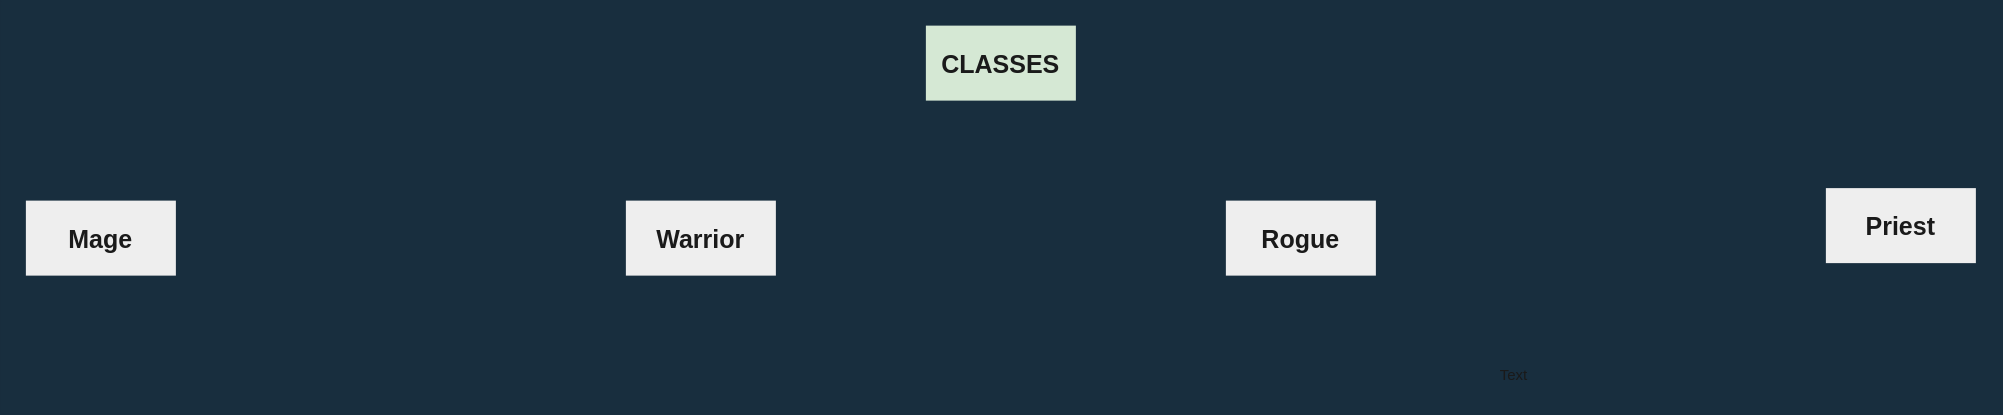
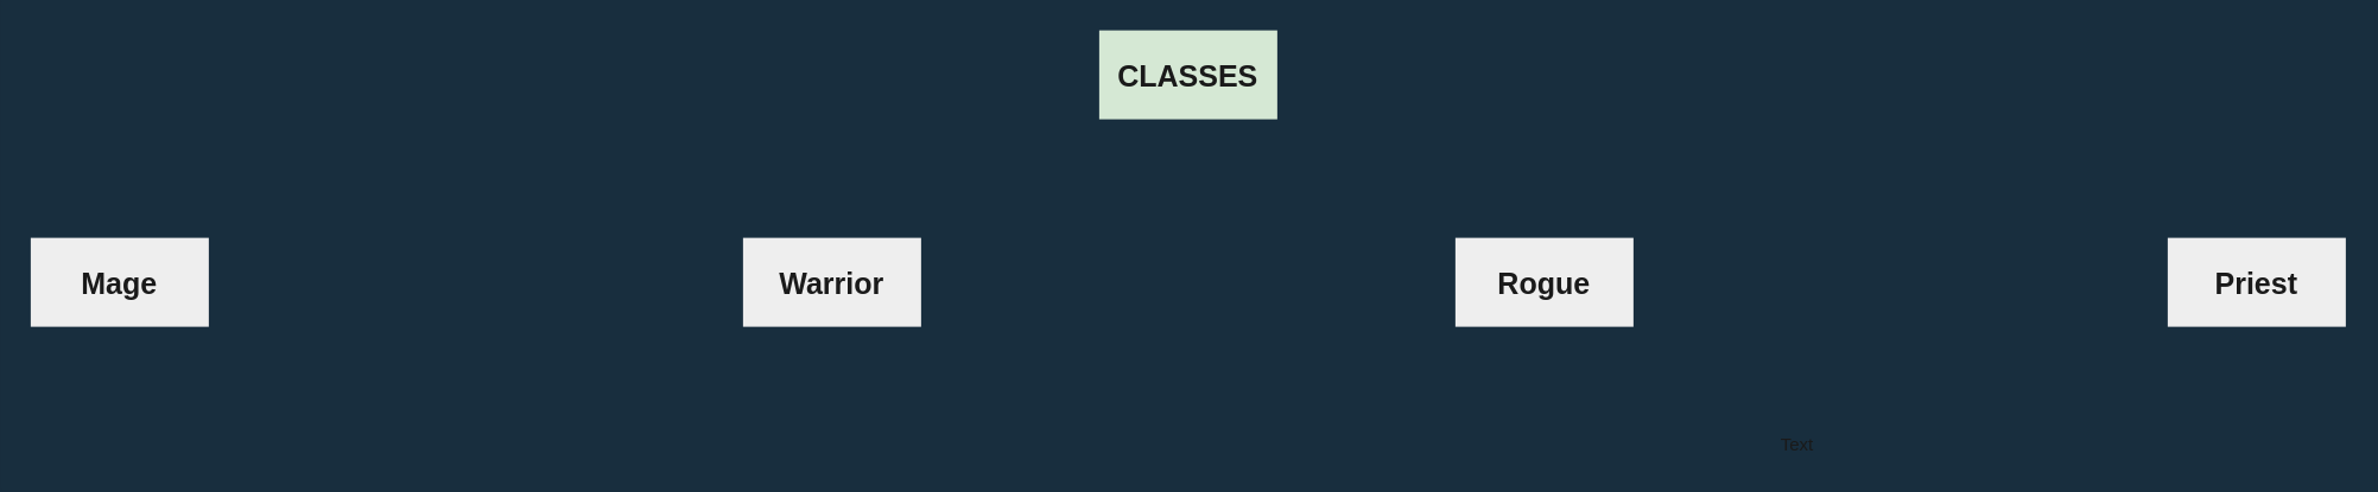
  <mxCell id="0" />
  <mxCell id="1" parent="0" />
  <mxCell id="2" value="CLASSES" style="rounded=0;whiteSpace=wrap;html=1;strokeColor=none;fontFamily=Helvetica;fontStyle=1;fontSize=20;fillColor=#d5e8d4;fontColor=#1A1A1A;" vertex="1" parent="1"><mxGeometry x="740" y="20" width="120" height="60" as="geometry" /></mxCell>
  <mxCell id="3" value="Mage" style="whiteSpace=wrap;html=1;fontSize=20;strokeColor=none;rounded=0;fontStyle=1;fillColor=#EEEEEE;fontColor=#1A1A1A;" vertex="1" parent="1"><mxGeometry x="20" y="160" width="120" height="60" as="geometry" /></mxCell>
  <mxCell id="4" value="Warrior" style="whiteSpace=wrap;html=1;fontSize=20;strokeColor=none;rounded=0;fontStyle=1;fillColor=#EEEEEE;fontColor=#1A1A1A;" vertex="1" parent="1"><mxGeometry x="500" y="160" width="120" height="60" as="geometry" /></mxCell>
- <mxCell id="5" value="Priest" style="whiteSpace=wrap;html=1;fontSize=20;strokeColor=none;rounded=0;fontStyle=1;fillColor=#EEEEEE;fontColor=#1A1A1A;" vertex="1" parent="1"><mxGeometry x="1460" y="150" width="120" height="60" as="geometry" /></mxCell>
+ <mxCell id="5" value="Priest" style="whiteSpace=wrap;html=1;fontSize=20;strokeColor=none;rounded=0;fontStyle=1;fillColor=#EEEEEE;fontColor=#1A1A1A;" vertex="1" parent="1"><mxGeometry x="1460" y="160" width="120" height="60" as="geometry" /></mxCell>
  <mxCell id="6" value="Rogue" style="whiteSpace=wrap;html=1;fontSize=20;fillColor=#EEEEEE;strokeColor=none;fontColor=#1A1A1A;rounded=0;fontStyle=1;" vertex="1" parent="1"><mxGeometry x="980" y="160" width="120" height="60" as="geometry" /></mxCell>
  <mxCell id="7" value="Text" style="text;html=1;align=center;verticalAlign=middle;resizable=0;points=[];autosize=1;strokeColor=none;fillColor=none;fontColor=#1A1A1A;" vertex="1" parent="1"><mxGeometry x="1190" y="290" width="40" height="20" as="geometry" /></mxCell>
